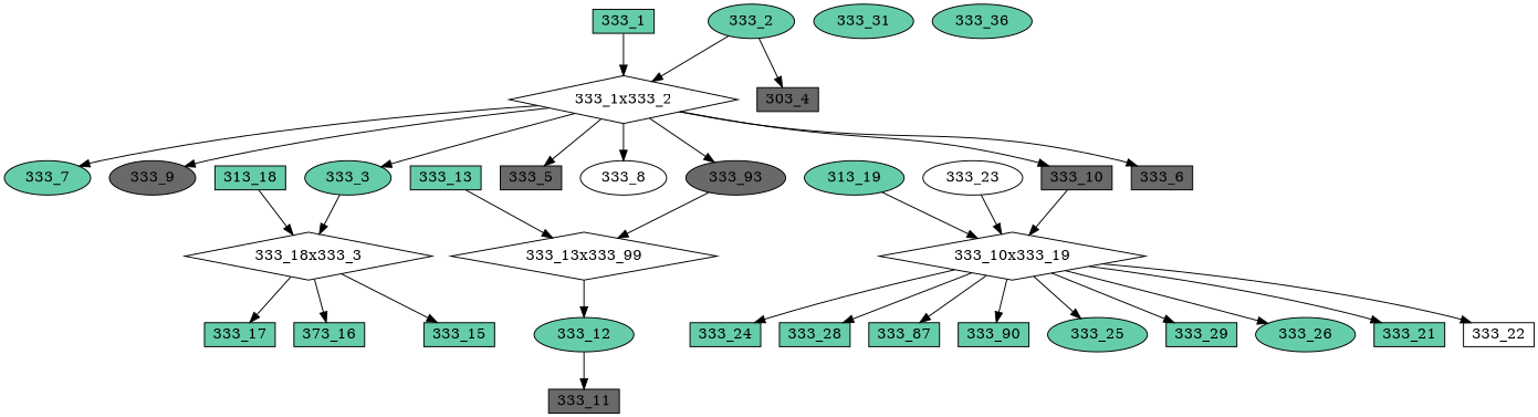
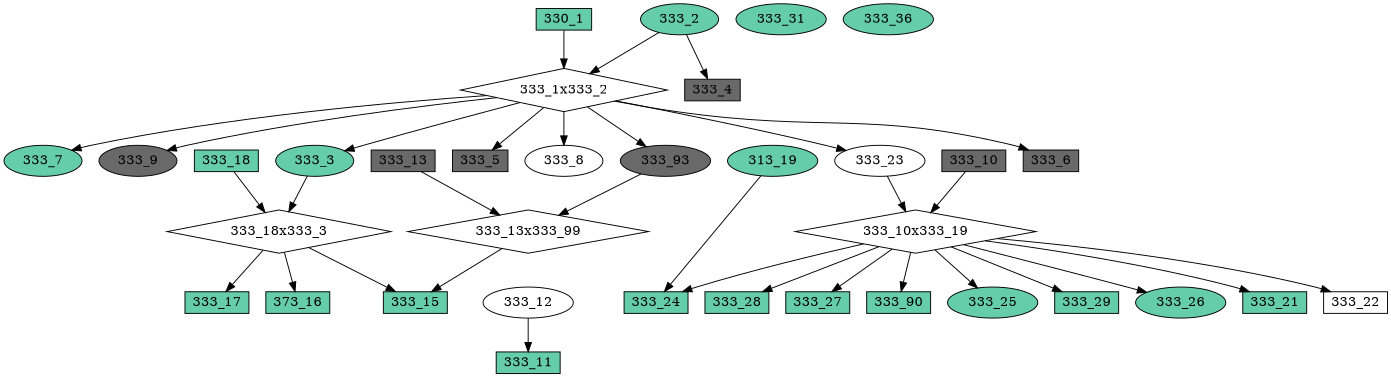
  digraph {
    node [fillcolor=aquamarine3 fontcolor=black regular=0 shape=box style=filled]
    "333_25" [height=0.3 shape=ellipse width=0.5]
    "333_10x333_19" [height=.1 shape=diamond width=.1 fillcolor="" fontcolor="" regular="" style=""]
    "333_29" [height=0.3 width=0.5]
    "333_26" [height=0.3 shape=ellipse width=0.5]
    "333_21" [height=0.3 width=0.5]
    "333_22" [fillcolor=white height=0.3 width=0.5]
    "333_28" [height=0.3 width=0.5]
-   "333_27" [height=0.3 width=0.5 label="333_87"]
+   "333_27" [height=0.3 width=0.5]
    "333_24" [height=0.3 width=0.5]
    n10 [height=0.3 label="333_90" width=0.5]
    "333_23" [fillcolor=white height=0.3 shape=ellipse width=0.5]
    "333_31" [height=0.3 shape=ellipse width=0.5]
    n13 [height=0.3 label="333_36" shape=ellipse width=0.5]
    "333_10" [fillcolor=dimgrey height=0.3 width=0.5]
    "333_1x333_2" [height=.1 shape=diamond width=.1 fillcolor="" fontcolor="" regular="" style=""]
    "333_6" [fillcolor=dimgrey height=0.3 width=0.5]
    "333_7" [height=0.3 shape=ellipse width=0.5]
    "333_9" [fillcolor=dimgrey height=0.3 shape=ellipse width=0.5]
    "333_5" [fillcolor=dimgrey height=0.3 width=0.5]
    "333_8" [fillcolor=white height=0.3 shape=ellipse width=0.5]
    n21 [fillcolor=dimgrey height=0.3 label="333_93" shape=ellipse width=0.5]
    "333_3" [height=0.3 shape=ellipse width=0.5]
    "333_13x333_99" [height=.1 shape=diamond width=.1 fillcolor="" fontcolor="" regular="" style=""]
    "333_18x333_3" [height=.1 shape=diamond width=.1 fillcolor="" fontcolor="" regular="" style=""]
-   "333_4" [fillcolor=dimgrey height=0.3 width=0.5 label="303_4"]
+   "333_4" [fillcolor=dimgrey height=0.3 width=0.5]
    n26 [height=0.3 label="313_19" shape=ellipse width=0.5]
-   "333_18" [height=0.3 width=0.5 label="313_18"]
+   "333_18" [height=0.3 width=0.5]
    "333_17" [height=0.3 width=0.5]
    "333_15" [height=0.3 width=0.5]
    n30 [height=0.3 label="373_16" width=0.5]
-   "333_11" [fillcolor=dimgrey height=0.3 width=0.5]
-   "333_12" [height=0.3 shape=ellipse width=0.5]
+   "333_11" [height=0.3 width=0.5]
+   "333_12" [fillcolor=white height=0.3 shape=ellipse width=0.5]
    "333_2" [height=0.3 shape=ellipse width=0.5]
-   "333_13" [height=0.3 width=0.5]
-   "333_1" [height=0.3 width=0.5]
+   "333_13" [fillcolor=dimgrey height=0.3 width=0.5]
+   "333_1" [height=0.3 width=0.5 label="330_1"]
    "333_10x333_19" -> "333_25"
    "333_10x333_19" -> "333_29"
    "333_10x333_19" -> "333_26"
    "333_10x333_19" -> "333_21"
    "333_10x333_19" -> "333_22"
    "333_10x333_19" -> "333_28"
    "333_10x333_19" -> "333_27"
    "333_10x333_19" -> "333_24"
    "333_10x333_19" -> n10
    "333_23" -> "333_10x333_19"
    "333_10" -> "333_10x333_19"
-   "333_1x333_2" -> "333_10"
+   "333_1x333_2" -> "333_23"
    "333_1x333_2" -> "333_6"
    "333_1x333_2" -> "333_7"
    "333_1x333_2" -> "333_9"
    "333_1x333_2" -> "333_5"
    "333_1x333_2" -> "333_8"
    "333_1x333_2" -> n21
    "333_1x333_2" -> "333_3"
    n21 -> "333_13x333_99"
    "333_3" -> "333_18x333_3"
-   "333_13x333_99" -> "333_12"
+   "333_13x333_99" -> "333_15"
    "333_18x333_3" -> "333_17"
    "333_18x333_3" -> "333_15"
    "333_18x333_3" -> n30
-   n26 -> "333_10x333_19"
+   n26 -> "333_24"
    "333_18" -> "333_18x333_3"
    "333_12" -> "333_11"
    "333_2" -> "333_1x333_2"
    "333_2" -> "333_4"
    "333_13" -> "333_13x333_99"
    "333_1" -> "333_1x333_2"
  }
